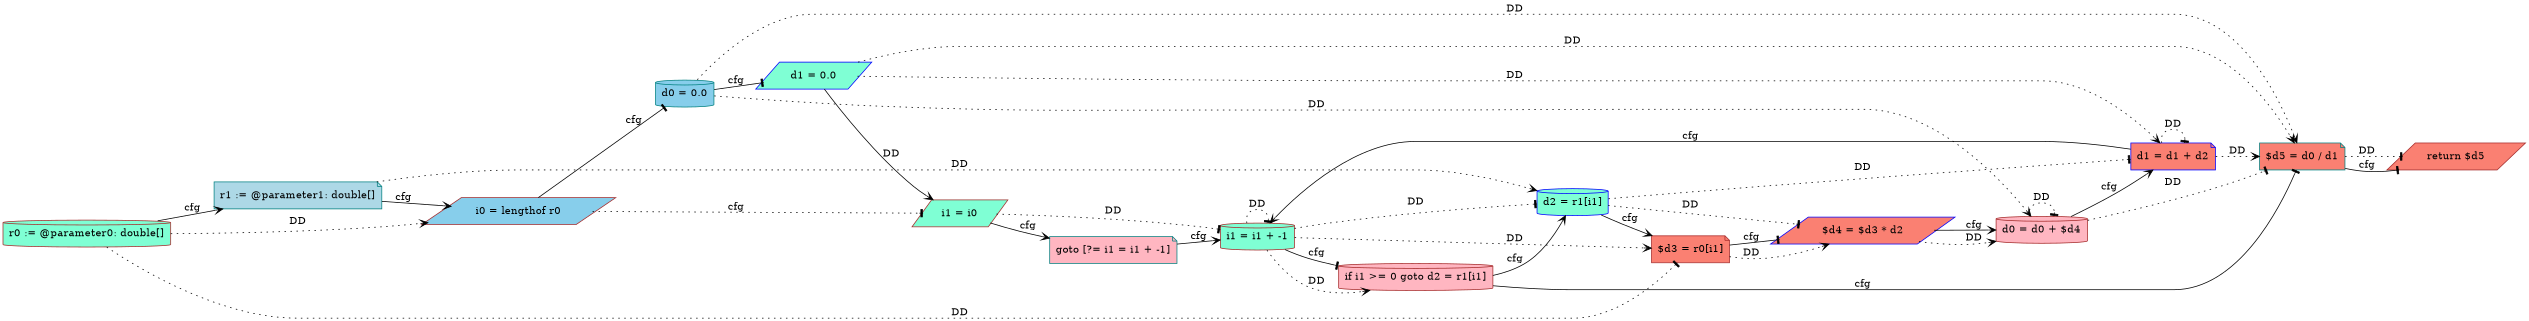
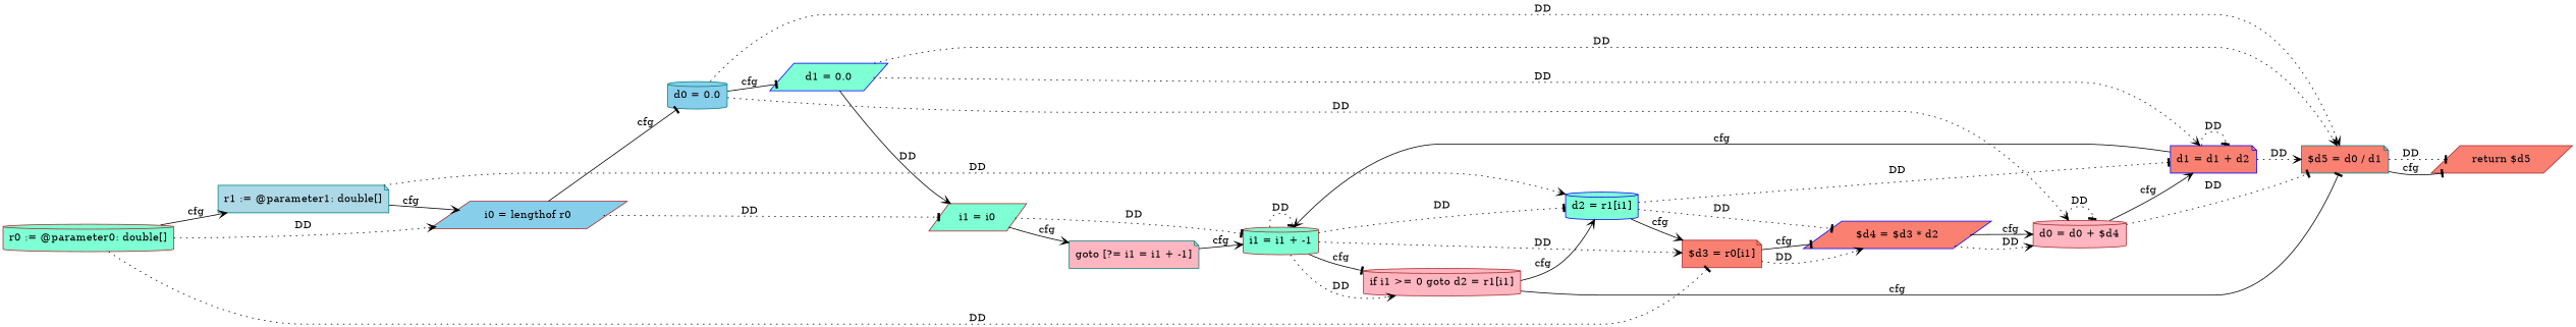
  digraph {
    rankdir=LR
    node [color=brown fillcolor=aquamarine shape=cylinder style=filled]
    edge [arrowhead=vee style=dotted]
    n1 [label="r0 := @parameter0: double[]"]
    n2 [color=teal fillcolor=lightblue label="r1 := @parameter1: double[]" shape=note]
    n3 [fillcolor=skyblue label="i0 = lengthof r0" shape=parallelogram]
    n4 [fillcolor=salmon label="$d3 = r0[i1]" shape=note]
    n5 [color=blue label="d2 = r1[i1]"]
    n6 [color=teal fillcolor=skyblue label="d0 = 0.0"]
    n7 [label="i1 = i0" shape=parallelogram]
    n8 [color=blue fillcolor=salmon label="$d4 = $d3 * d2" shape=parallelogram]
    n9 [color=blue fillcolor=salmon label="d1 = d1 + d2" shape=note]
    n10 [color=blue label="d1 = 0.0" shape=parallelogram]
    n11 [fillcolor=lightpink label="d0 = d0 + $d4"]
    n12 [color=teal fillcolor=salmon label="$d5 = d0 / d1" shape=note]
    n13 [color=teal fillcolor=lightpink label="goto [?= i1 = i1 + -1]" shape=note]
    n14 [label="i1 = i1 + -1"]
    n15 [fillcolor=salmon label="return $d5" shape=parallelogram]
    n16 [fillcolor=lightpink label="if i1 >= 0 goto d2 = r1[i1]"]
    n1 -> n2 [label=cfg style=""]
    n1 -> n3 [label=DD]
    n1 -> n4 [arrowhead=tee label=DD]
    n2 -> n3 [label=cfg style=""]
    n2 -> n5 [label=DD]
    n3 -> n6 [arrowhead=tee label=cfg style=""]
-   n3 -> n7 [arrowhead=tee label=cfg]
+   n3 -> n7 [arrowhead=tee label=DD]
    n4 -> n8 [label=DD]
    n4 -> n8 [arrowhead=tee label=cfg style=""]
    n5 -> n4 [label=cfg style=""]
    n5 -> n8 [arrowhead=tee label=DD]
    n5 -> n9 [arrowhead=tee label=DD]
    n6 -> n10 [arrowhead=tee label=cfg style=""]
    n6 -> n11 [label=DD]
    n6 -> n12 [label=DD]
    n7 -> n13 [label=cfg style=""]
    n7 -> n14 [arrowhead=tee label=DD]
    n8 -> n11 [label=DD]
    n8 -> n11 [label=cfg style=""]
    n9 -> n9 [arrowhead=tee label=DD]
    n9 -> n12 [label=DD]
    n9 -> n14 [label=cfg style=""]
    n10 -> n7 [label=DD style=""]
    n10 -> n9 [label=DD]
    n10 -> n12 [label=DD]
    n11 -> n9 [label=cfg style=""]
    n11 -> n11 [arrowhead=tee label=DD]
    n11 -> n12 [arrowhead=tee label=DD]
    n12 -> n15 [arrowhead=tee label=DD]
    n12 -> n15 [arrowhead=tee label=cfg style=""]
    n13 -> n14 [label=cfg style=""]
    n14 -> n4 [label=DD]
    n14 -> n5 [arrowhead=tee label=DD]
    n14 -> n14 [arrowhead=tee label=DD]
    n14 -> n16 [label=DD]
    n14 -> n16 [arrowhead=tee label=cfg style=""]
    n16 -> n5 [label=cfg style=""]
    n16 -> n12 [arrowhead=tee label=cfg style=""]
  }
